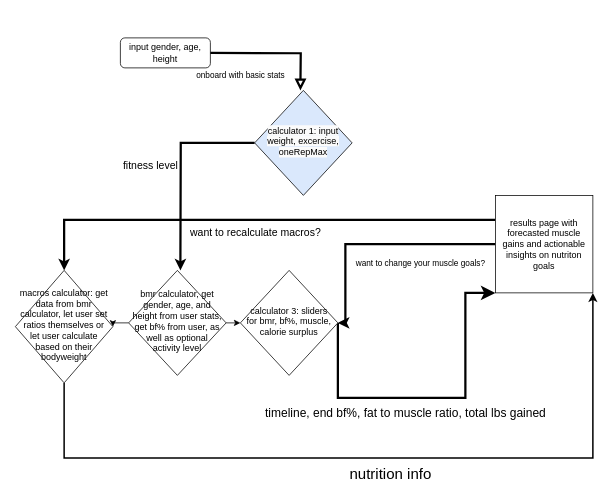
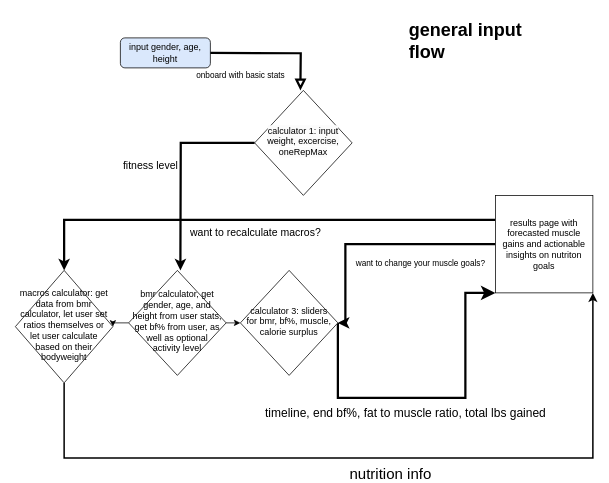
  <mxCell id="0" />
  <mxCell id="1" parent="0" />
- <mxCell id="2" value="input gender, age, height" style="rounded=1;whiteSpace=wrap;html=1;fontSize=12;glass=0;strokeWidth=1;shadow=0;" parent="1" vertex="1"><mxGeometry x="160" y="50" width="120" height="40" as="geometry" /></mxCell>
+ <mxCell id="2" value="input gender, age, height" style="rounded=1;whiteSpace=wrap;html=1;fontSize=12;glass=0;strokeWidth=1;shadow=0;fillColor=#dae8fc;" parent="1" vertex="1"><mxGeometry x="160" y="50" width="120" height="40" as="geometry" /></mxCell>
  <mxCell id="3" value="onboard with basic stats" style="rounded=0;html=1;jettySize=auto;orthogonalLoop=1;fontSize=11;endArrow=block;endFill=0;endSize=8;strokeWidth=3;shadow=0;labelBackgroundColor=none;edgeStyle=orthogonalEdgeStyle;" edge="1" parent="1"><mxGeometry x="-0.529" y="-30" relative="1" as="geometry"><mxPoint x="280" y="70" as="sourcePoint" /><mxPoint x="400" y="120" as="targetPoint" /><mxPoint as="offset" /></mxGeometry></mxCell>
  <mxCell id="4" value="&lt;font style=&quot;font-size: 14px;&quot;&gt;fitness level&lt;/font&gt;" style="edgeStyle=orthogonalEdgeStyle;rounded=0;orthogonalLoop=1;jettySize=auto;html=1;exitX=0;exitY=0.5;exitDx=0;exitDy=0;strokeWidth=3;" edge="1" parent="1" source="5"><mxGeometry x="-0.041" y="-40" relative="1" as="geometry"><mxPoint x="240" y="360" as="targetPoint" /><mxPoint as="offset" /></mxGeometry></mxCell>
- <mxCell id="5" value="&lt;span style=&quot;color: rgb(0, 0, 0); font-family: Helvetica; font-size: 12px; font-style: normal; font-variant-ligatures: normal; font-variant-caps: normal; font-weight: 400; letter-spacing: normal; orphans: 2; text-align: center; text-indent: 0px; text-transform: none; widows: 2; word-spacing: 0px; -webkit-text-stroke-width: 0px; background-color: rgb(251, 251, 251); text-decoration-thickness: initial; text-decoration-style: initial; text-decoration-color: initial; float: none; display: inline !important;&quot;&gt;calculator 1: input weight, excercise, oneRepMax&lt;/span&gt;" style="rhombus;whiteSpace=wrap;html=1;shadow=0;fontFamily=Helvetica;fontSize=12;align=center;strokeWidth=1;spacing=6;spacingTop=-4;fillColor=#dae8fc;" vertex="1" parent="1"><mxGeometry x="339" y="120" width="130" height="140" as="geometry" /></mxCell>
+ <mxCell id="5" value="&lt;span style=&quot;color: rgb(0, 0, 0); font-family: Helvetica; font-size: 12px; font-style: normal; font-variant-ligatures: normal; font-variant-caps: normal; font-weight: 400; letter-spacing: normal; orphans: 2; text-align: center; text-indent: 0px; text-transform: none; widows: 2; word-spacing: 0px; -webkit-text-stroke-width: 0px; background-color: rgb(251, 251, 251); text-decoration-thickness: initial; text-decoration-style: initial; text-decoration-color: initial; float: none; display: inline !important;&quot;&gt;calculator 1: input weight, excercise, oneRepMax&lt;/span&gt;" style="rhombus;whiteSpace=wrap;html=1;shadow=0;fontFamily=Helvetica;fontSize=12;align=center;strokeWidth=1;spacing=6;spacingTop=-4;" vertex="1" parent="1"><mxGeometry x="339" y="120" width="130" height="140" as="geometry" /></mxCell>
  <mxCell id="6" value="&lt;font style=&quot;font-size: 16px;&quot;&gt;timeline, end bf%, fat to muscle ratio, total lbs gained&lt;/font&gt;" style="edgeStyle=orthogonalEdgeStyle;rounded=0;orthogonalLoop=1;jettySize=auto;html=1;exitX=1;exitY=0.5;exitDx=0;exitDy=0;endSize=10;strokeWidth=3;" edge="1" parent="1" source="7"><mxGeometry x="-0.156" y="-20" relative="1" as="geometry"><mxPoint x="660" y="390" as="targetPoint" /><Array as="points"><mxPoint x="450" y="530" /><mxPoint x="620" y="530" /><mxPoint x="620" y="390" /></Array><mxPoint as="offset" /></mxGeometry></mxCell>
  <mxCell id="7" value="calculator 3: sliders for bmr, bf%, muscle, calorie surplus" style="rhombus;whiteSpace=wrap;html=1;shadow=0;fontFamily=Helvetica;fontSize=12;align=center;strokeWidth=1;spacing=6;spacingTop=-4;" vertex="1" parent="1"><mxGeometry x="320" y="360" width="130" height="140" as="geometry" /></mxCell>
  <mxCell id="8" style="edgeStyle=orthogonalEdgeStyle;rounded=0;orthogonalLoop=1;jettySize=auto;html=1;exitX=1;exitY=0.5;exitDx=0;exitDy=0;entryX=0;entryY=0.5;entryDx=0;entryDy=0;" edge="1" parent="1" source="10" target="7"><mxGeometry relative="1" as="geometry" /></mxCell>
  <mxCell id="9" style="edgeStyle=orthogonalEdgeStyle;rounded=0;orthogonalLoop=1;jettySize=auto;html=1;exitX=0;exitY=0.5;exitDx=0;exitDy=0;entryX=1;entryY=0.5;entryDx=0;entryDy=0;" edge="1" parent="1" source="10" target="12"><mxGeometry relative="1" as="geometry" /></mxCell>
  <mxCell id="10" value="bmr calculator, get gender, age, and height from user stats, get bf% from user, as well as optional activity level" style="rhombus;whiteSpace=wrap;html=1;shadow=0;fontFamily=Helvetica;fontSize=12;align=center;strokeWidth=1;spacing=6;spacingTop=-4;" vertex="1" parent="1"><mxGeometry x="171" y="360" width="130" height="140" as="geometry" /></mxCell>
  <mxCell id="11" value="&lt;font style=&quot;font-size: 20px;&quot;&gt;nutrition info&lt;/font&gt;" style="edgeStyle=orthogonalEdgeStyle;rounded=0;orthogonalLoop=1;jettySize=auto;html=1;exitX=0.5;exitY=1;exitDx=0;exitDy=0;entryX=1;entryY=1;entryDx=0;entryDy=0;strokeWidth=2;" edge="1" parent="1" source="12" target="15"><mxGeometry x="0.044" y="-20" relative="1" as="geometry"><Array as="points"><mxPoint x="85" y="610" /><mxPoint x="790" y="610" /></Array><mxPoint as="offset" /></mxGeometry></mxCell>
  <mxCell id="12" value="&lt;font style=&quot;font-size: 12px;&quot;&gt;macros calculator: get data from bmr calculator, let user set ratios themselves or let user calculate based on their bodyweight&lt;/font&gt;" style="rhombus;whiteSpace=wrap;html=1;shadow=0;fontFamily=Helvetica;fontSize=12;align=center;strokeWidth=1;spacing=6;spacingTop=-4;" vertex="1" parent="1"><mxGeometry x="20" y="360" width="130" height="150" as="geometry" /></mxCell>
  <mxCell id="13" value="&lt;font style=&quot;font-size: 14px;&quot;&gt;want to recalculate macros?&lt;/font&gt;" style="edgeStyle=orthogonalEdgeStyle;rounded=0;orthogonalLoop=1;jettySize=auto;html=1;exitX=0;exitY=0.25;exitDx=0;exitDy=0;entryX=0.5;entryY=0;entryDx=0;entryDy=0;strokeWidth=3;" edge="1" parent="1" source="15" target="12"><mxGeometry x="-0.004" y="17" relative="1" as="geometry"><mxPoint as="offset" /></mxGeometry></mxCell>
  <mxCell id="14" value="want to change your muscle goals?" style="edgeStyle=orthogonalEdgeStyle;rounded=0;orthogonalLoop=1;jettySize=auto;html=1;strokeWidth=3;" edge="1" parent="1" source="15" target="7"><mxGeometry x="-0.365" y="25" relative="1" as="geometry"><Array as="points"><mxPoint x="460" y="325" /><mxPoint x="460" y="430" /></Array><mxPoint as="offset" /></mxGeometry></mxCell>
  <mxCell id="15" value="results page with forecasted muscle gains and actionable insights on nutriton goals" style="whiteSpace=wrap;html=1;aspect=fixed;" vertex="1" parent="1"><mxGeometry x="660" y="260" width="130" height="130" as="geometry" /></mxCell>
+ <mxCell id="16" value="&lt;h1&gt;general input flow&lt;/h1&gt;" style="text;html=1;strokeColor=none;fillColor=none;spacing=5;spacingTop=-20;whiteSpace=wrap;overflow=hidden;rounded=0;" vertex="1" parent="1"><mxGeometry x="540" y="20" width="190" height="120" as="geometry" /></mxCell>
